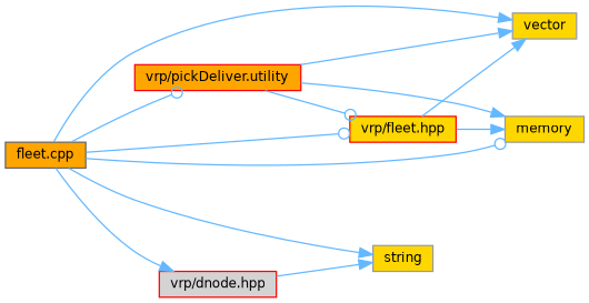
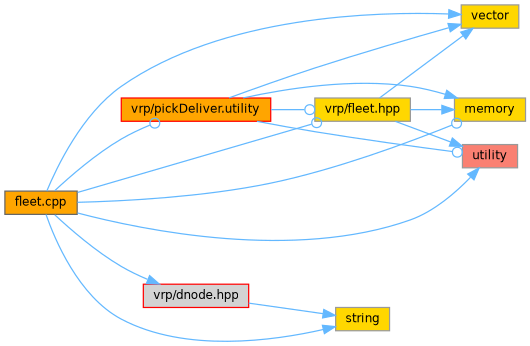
  digraph {
    rankdir=LR
    node [color=grey60 fillcolor=gold fontname=Helvetica fontsize=10 shape=box style=filled]
    edge [arrowhead=normal color=steelblue1 fontname=Helvetica fontsize=10 labelfontname=Helvetica labelfontsize=10 style=solid]
    n1 [color=gray40 fillcolor=orange fontcolor=black height=0.2 label="fleet.cpp" width=0.4]
-   n2 [color=red height=0.2 label="vrp/fleet.hpp" width=0.4]
+   n2 [height=0.2 label="vrp/fleet.hpp" width=0.4]
    n3 [height=0.2 label=vector width=0.4]
    n4 [height=0.2 label=memory width=0.4]
+   n5 [fillcolor=salmon height=0.2 label=utility width=0.4]
    n6 [height=0.2 label=string width=0.4]
    n7 [color=red fillcolor=lightgrey height=0.2 label="vrp/dnode.hpp" width=0.4]
    n8 [color=red fillcolor=orange height=0.2 label="vrp/pickDeliver.utility" width=0.4]
    n1 -> n2 [arrowhead=odot]
    n1 -> n3
    n1 -> n4 [arrowhead=odot]
+   n1 -> n5
    n1 -> n6
    n1 -> n7
    n1 -> n8 [arrowhead=odot]
    n2 -> n3
    n2 -> n4
+   n2 -> n5
    n7 -> n6
    n8 -> n2 [arrowhead=odot]
    n8 -> n3
    n8 -> n4
+   n8 -> n5 [arrowhead=odot]
  }
